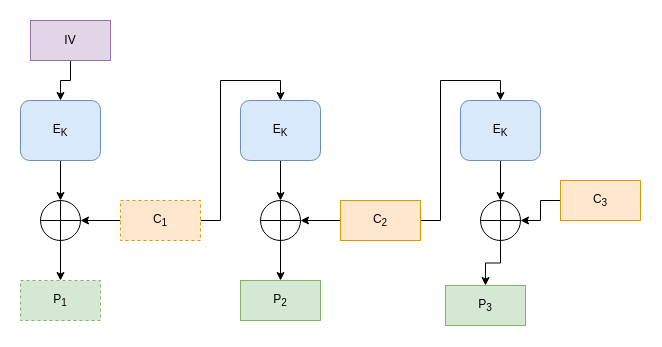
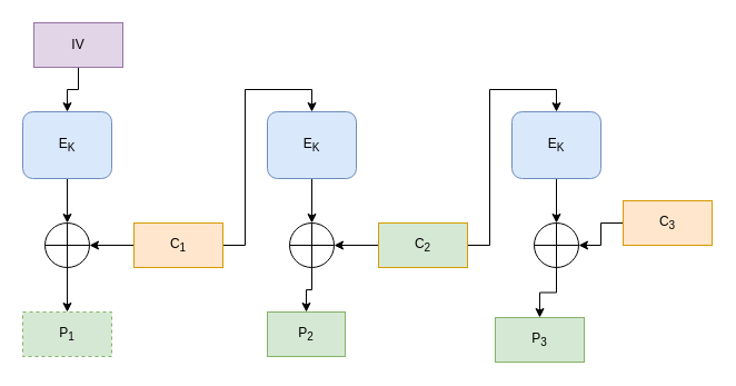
  <mxCell id="0" />
  <mxCell id="1" parent="0" />
  <mxCell id="2" style="edgeStyle=orthogonalEdgeStyle;rounded=0;orthogonalLoop=1;jettySize=auto;html=1;exitX=0.5;exitY=1;exitDx=0;exitDy=0;entryX=0.5;entryY=0;entryDx=0;entryDy=0;" parent="1" source="3" target="5" edge="1"><mxGeometry relative="1" as="geometry" /></mxCell>
  <mxCell id="3" value="IV" style="rounded=0;whiteSpace=wrap;html=1;fillColor=#e1d5e7;strokeColor=#9673a6;" parent="1" vertex="1"><mxGeometry x="30" y="20" width="80" height="40" as="geometry" /></mxCell>
  <mxCell id="4" style="edgeStyle=orthogonalEdgeStyle;rounded=0;orthogonalLoop=1;jettySize=auto;html=1;exitX=0.5;exitY=1;exitDx=0;exitDy=0;entryX=0.5;entryY=0;entryDx=0;entryDy=0;" parent="1" source="5" target="7" edge="1"><mxGeometry relative="1" as="geometry" /></mxCell>
  <mxCell id="5" value="E&lt;sub&gt;K&lt;/sub&gt;" style="rounded=1;whiteSpace=wrap;html=1;fillColor=#dae8fc;strokeColor=#6c8ebf;" parent="1" vertex="1"><mxGeometry x="20" y="100" width="80" height="60" as="geometry" /></mxCell>
  <mxCell id="6" style="edgeStyle=orthogonalEdgeStyle;rounded=0;orthogonalLoop=1;jettySize=auto;html=1;exitX=0.5;exitY=1;exitDx=0;exitDy=0;entryX=0.5;entryY=0;entryDx=0;entryDy=0;" parent="1" source="7" target="11" edge="1"><mxGeometry relative="1" as="geometry" /></mxCell>
  <mxCell id="7" value="" style="shape=orEllipse;perimeter=ellipsePerimeter;whiteSpace=wrap;html=1;backgroundOutline=1;fillColor=none;" parent="1" vertex="1"><mxGeometry x="40" y="200" width="40" height="40" as="geometry" /></mxCell>
  <mxCell id="8" style="edgeStyle=orthogonalEdgeStyle;rounded=0;orthogonalLoop=1;jettySize=auto;html=1;exitX=0;exitY=0.5;exitDx=0;exitDy=0;entryX=1;entryY=0.5;entryDx=0;entryDy=0;" parent="1" source="10" target="7" edge="1"><mxGeometry relative="1" as="geometry" /></mxCell>
  <mxCell id="9" style="edgeStyle=orthogonalEdgeStyle;rounded=0;orthogonalLoop=1;jettySize=auto;html=1;exitX=1;exitY=0.5;exitDx=0;exitDy=0;entryX=0.5;entryY=0;entryDx=0;entryDy=0;" parent="1" source="10" target="13" edge="1"><mxGeometry relative="1" as="geometry" /></mxCell>
- <mxCell id="10" value="C&lt;sub&gt;1&lt;/sub&gt;" style="rounded=0;whiteSpace=wrap;html=1;fillColor=#ffe6cc;strokeColor=#d79b00;dashed=1;" parent="1" vertex="1"><mxGeometry x="120" y="200" width="80" height="40" as="geometry" /></mxCell>
+ <mxCell id="10" value="C&lt;sub&gt;1&lt;/sub&gt;" style="rounded=0;whiteSpace=wrap;html=1;fillColor=#ffe6cc;strokeColor=#d79b00;" parent="1" vertex="1"><mxGeometry x="120" y="200" width="80" height="40" as="geometry" /></mxCell>
  <mxCell id="11" value="P&lt;sub&gt;1&lt;/sub&gt;" style="rounded=0;whiteSpace=wrap;html=1;fillColor=#d5e8d4;strokeColor=#82b366;dashed=1;" parent="1" vertex="1"><mxGeometry x="20" y="280" width="80" height="40" as="geometry" /></mxCell>
  <mxCell id="12" style="edgeStyle=orthogonalEdgeStyle;rounded=0;orthogonalLoop=1;jettySize=auto;html=1;exitX=0.5;exitY=1;exitDx=0;exitDy=0;entryX=0.5;entryY=0;entryDx=0;entryDy=0;" parent="1" source="13" target="15" edge="1"><mxGeometry relative="1" as="geometry" /></mxCell>
  <mxCell id="13" value="E&lt;sub&gt;K&lt;/sub&gt;" style="rounded=1;whiteSpace=wrap;html=1;fillColor=#dae8fc;strokeColor=#6c8ebf;" parent="1" vertex="1"><mxGeometry x="240" y="100" width="80" height="60" as="geometry" /></mxCell>
  <mxCell id="14" style="edgeStyle=orthogonalEdgeStyle;rounded=0;orthogonalLoop=1;jettySize=auto;html=1;exitX=0.5;exitY=1;exitDx=0;exitDy=0;entryX=0.5;entryY=0;entryDx=0;entryDy=0;" parent="1" source="15" target="19" edge="1"><mxGeometry relative="1" as="geometry" /></mxCell>
  <mxCell id="15" value="" style="shape=orEllipse;perimeter=ellipsePerimeter;whiteSpace=wrap;html=1;backgroundOutline=1;fillColor=none;" parent="1" vertex="1"><mxGeometry x="260" y="200" width="40" height="40" as="geometry" /></mxCell>
  <mxCell id="16" style="edgeStyle=orthogonalEdgeStyle;rounded=0;orthogonalLoop=1;jettySize=auto;html=1;exitX=0;exitY=0.5;exitDx=0;exitDy=0;entryX=1;entryY=0.5;entryDx=0;entryDy=0;" parent="1" source="18" target="15" edge="1"><mxGeometry relative="1" as="geometry" /></mxCell>
  <mxCell id="17" style="edgeStyle=orthogonalEdgeStyle;rounded=0;orthogonalLoop=1;jettySize=auto;html=1;exitX=1;exitY=0.5;exitDx=0;exitDy=0;entryX=0.5;entryY=0;entryDx=0;entryDy=0;" parent="1" source="18" target="21" edge="1"><mxGeometry relative="1" as="geometry" /></mxCell>
- <mxCell id="18" value="C&lt;sub&gt;2&lt;/sub&gt;" style="rounded=0;whiteSpace=wrap;html=1;fillColor=#ffe6cc;strokeColor=#d79b00;" parent="1" vertex="1"><mxGeometry x="340" y="200" width="80" height="40" as="geometry" /></mxCell>
- <mxCell id="19" value="P&lt;sub&gt;2&lt;/sub&gt;" style="rounded=0;whiteSpace=wrap;html=1;fillColor=#d5e8d4;strokeColor=#82b366;" parent="1" vertex="1"><mxGeometry x="240" y="280" width="80" height="40" as="geometry" /></mxCell>
+ <mxCell id="18" value="C&lt;sub&gt;2&lt;/sub&gt;" style="rounded=0;whiteSpace=wrap;html=1;fillColor=#d5e8d4;strokeColor=#d79b00;" parent="1" vertex="1"><mxGeometry x="340" y="200" width="80" height="40" as="geometry" /></mxCell>
+ <mxCell id="19" value="P&lt;sub&gt;2&lt;/sub&gt;" style="rounded=0;whiteSpace=wrap;html=1;fillColor=#d5e8d4;strokeColor=#82b366;" parent="1" vertex="1"><mxGeometry x="240" y="280" width="70" height="40" as="geometry" /></mxCell>
  <mxCell id="20" style="edgeStyle=orthogonalEdgeStyle;rounded=0;orthogonalLoop=1;jettySize=auto;html=1;exitX=0.5;exitY=1;exitDx=0;exitDy=0;entryX=0.5;entryY=0;entryDx=0;entryDy=0;" parent="1" source="21" target="23" edge="1"><mxGeometry relative="1" as="geometry" /></mxCell>
  <mxCell id="21" value="E&lt;sub&gt;K&lt;/sub&gt;" style="rounded=1;whiteSpace=wrap;html=1;fillColor=#dae8fc;strokeColor=#6c8ebf;" parent="1" vertex="1"><mxGeometry x="460" y="100" width="80" height="60" as="geometry" /></mxCell>
  <mxCell id="22" style="edgeStyle=orthogonalEdgeStyle;rounded=0;orthogonalLoop=1;jettySize=auto;html=1;exitX=0.5;exitY=1;exitDx=0;exitDy=0;entryX=0.5;entryY=0;entryDx=0;entryDy=0;" parent="1" source="23" target="26" edge="1"><mxGeometry relative="1" as="geometry" /></mxCell>
  <mxCell id="23" value="" style="shape=orEllipse;perimeter=ellipsePerimeter;whiteSpace=wrap;html=1;backgroundOutline=1;fillColor=none;" parent="1" vertex="1"><mxGeometry x="480" y="200" width="40" height="40" as="geometry" /></mxCell>
  <mxCell id="24" style="edgeStyle=orthogonalEdgeStyle;rounded=0;orthogonalLoop=1;jettySize=auto;html=1;exitX=0;exitY=0.5;exitDx=0;exitDy=0;entryX=1;entryY=0.5;entryDx=0;entryDy=0;" parent="1" source="25" target="23" edge="1"><mxGeometry relative="1" as="geometry" /></mxCell>
  <mxCell id="25" value="C&lt;sub&gt;3&lt;/sub&gt;" style="rounded=0;whiteSpace=wrap;html=1;fillColor=#ffe6cc;strokeColor=#d79b00;" parent="1" vertex="1"><mxGeometry x="560" y="180" width="80" height="40" as="geometry" /></mxCell>
  <mxCell id="26" value="P&lt;sub&gt;3&lt;/sub&gt;" style="rounded=0;whiteSpace=wrap;html=1;fillColor=#d5e8d4;strokeColor=#82b366;" parent="1" vertex="1"><mxGeometry x="445" y="285" width="80" height="40" as="geometry" /></mxCell>
